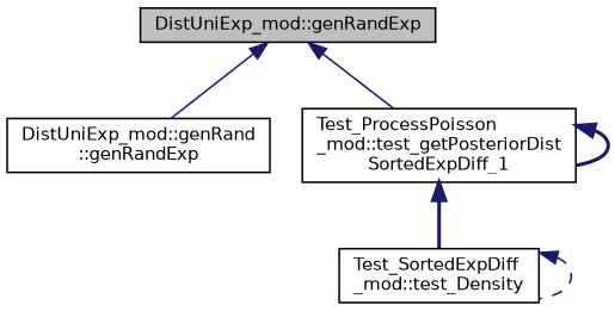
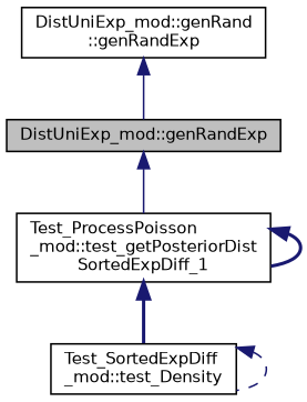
  digraph {
    rankdir=TB
    node [color=black fillcolor=white fontname=Helvetica fontsize=10 shape=record style=filled]
    edge [color=midnightblue dir=back fontname=Helvetica fontsize=10 labelfontname=Helvetica labelfontsize=10 style=solid]
    n1 [fillcolor=grey75 fontcolor=black height=0.2 label="DistUniExp_mod::genRandExp" width=0.4]
    n2 [height=0.2 label="DistUniExp_mod::genRand\l::genRandExp" width=0.4]
    n3 [height=0.2 label="Test_ProcessPoisson\l_mod::test_getPosteriorDist\lSortedExpDiff_1" width=0.4]
    n4 [height=0.2 label="Test_SortedExpDiff\l_mod::test_Density" width=0.4]
-   n1 -> n2
+   n2 -> n1
    n1 -> n3
    n3 -> n3 [style=bold]
    n3 -> n4 [style=bold]
    n4 -> n4 [style=dashed]
  }
